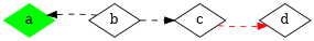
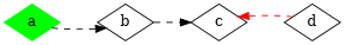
  digraph {
    rankdir=LR
    node [shape=diamond]
    edge [style=dashed]
    a [color=green style=filled]
    b
    c
    d
-   b -> a
+   a -> b
    b -> c
-   c -> d [color=red]
+   d -> c [color=red]
  }
